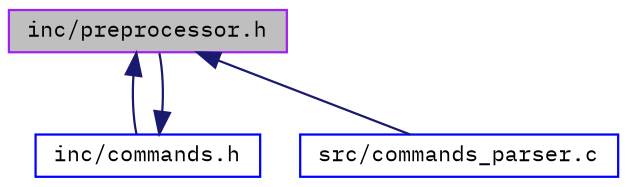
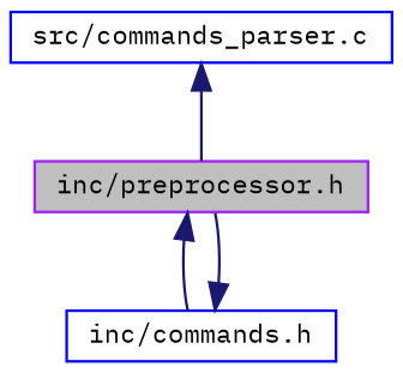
  digraph {
    fontname="IBM Plex Mono"
    node [color=blue fillcolor=white fontname="IBM Plex Mono" fontsize=10 shape=record style=filled]
    edge [color=midnightblue dir=back fontname="IBM Plex Mono" fontsize=10 labelfontname=Helvetica labelfontsize=10 style=solid]
    n1 [color=purple fillcolor=grey75 fontcolor=black height=0.2 label="inc/preprocessor.h" width=0.4]
    n2 [height=0.2 label="inc/commands.h" width=0.4]
    n3 [height=0.2 label="src/commands_parser.c" width=0.4]
    n1 -> n2
-   n1 -> n3
+   n3 -> n1
    n2 -> n1
  }
